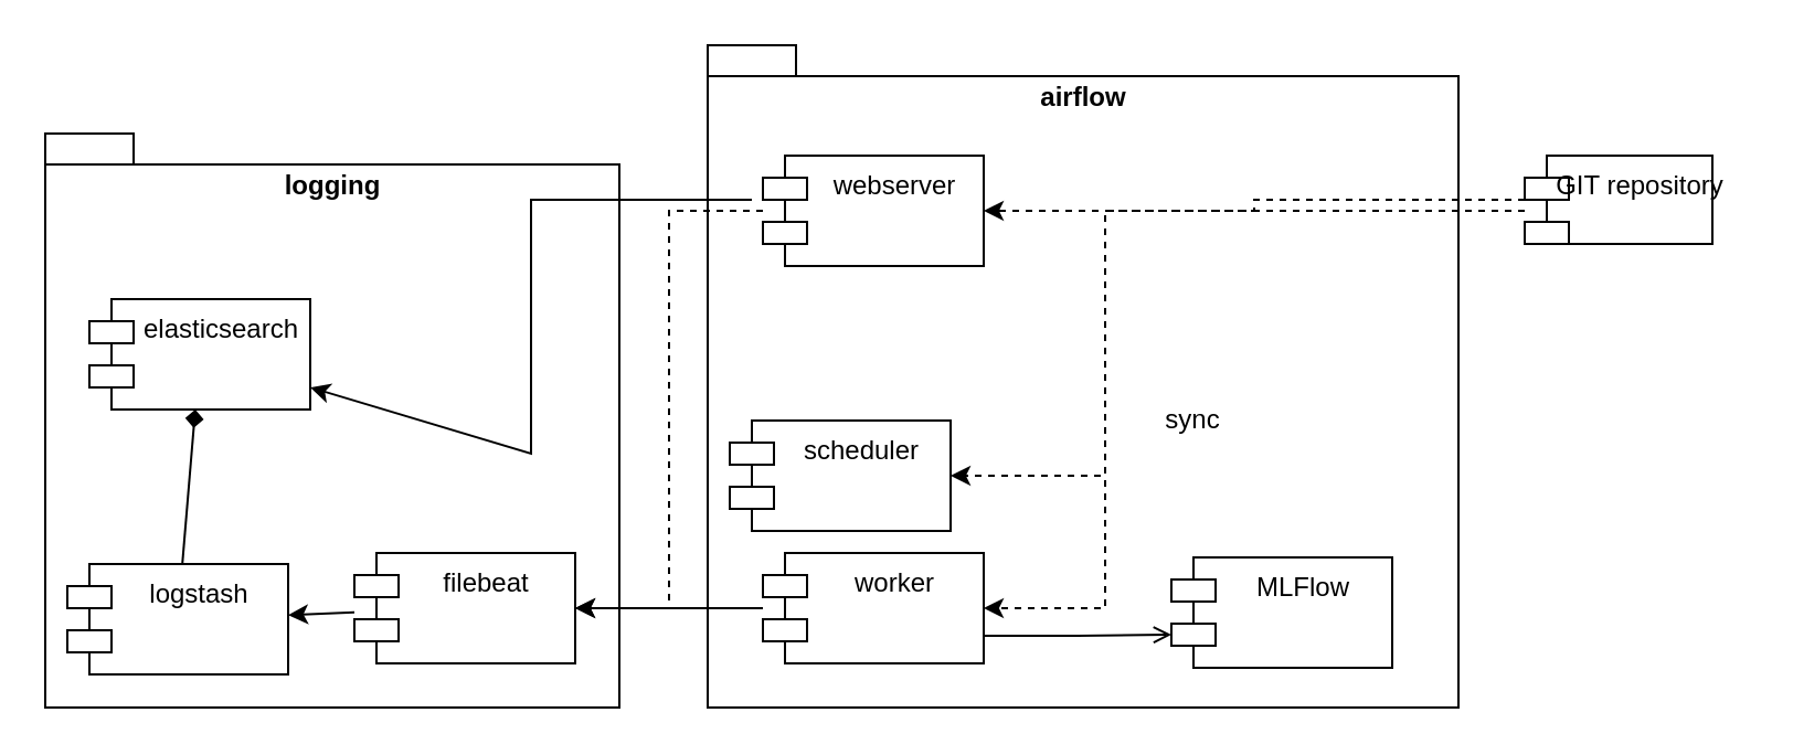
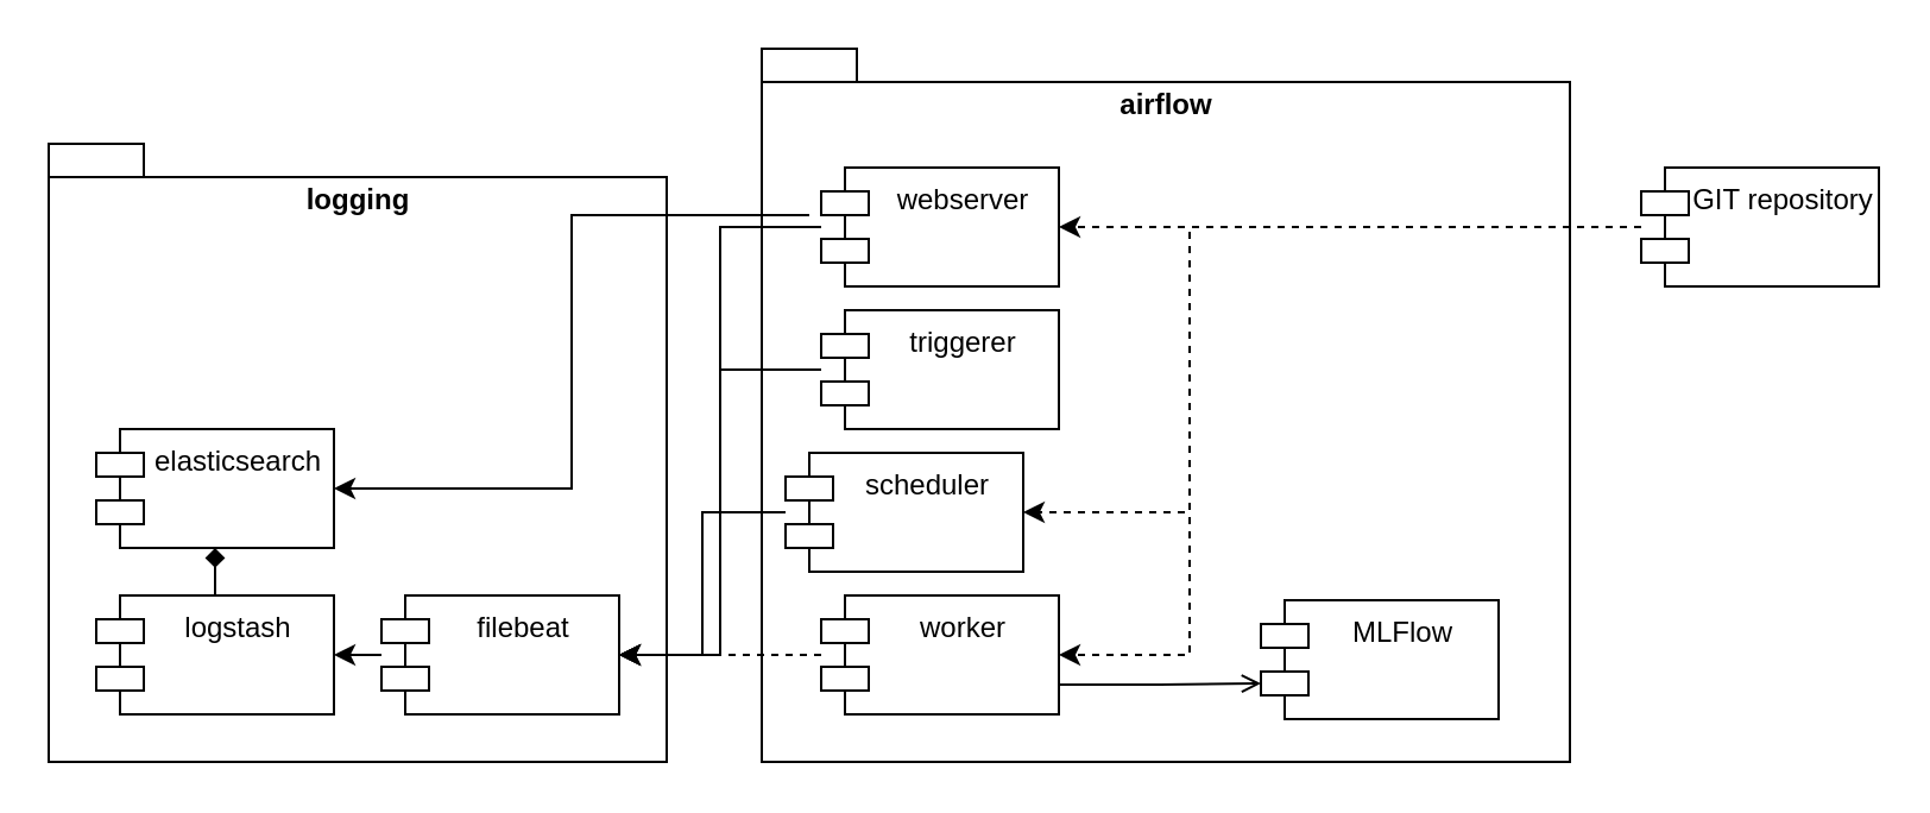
  <mxCell id="0" />
  <mxCell id="1" parent="0" />
  <mxCell id="2" value="logging" style="shape=folder;fontStyle=1;spacingTop=10;tabWidth=40;tabHeight=14;tabPosition=left;html=1;horizontal=1;verticalAlign=top;" parent="1" vertex="1"><mxGeometry x="20" y="60" width="260" height="260" as="geometry" /></mxCell>
  <mxCell id="3" value="filebeat" style="shape=module;align=left;spacingLeft=20;align=center;verticalAlign=top;" parent="1" vertex="1"><mxGeometry x="160" y="250" width="100" height="50" as="geometry" /></mxCell>
- <mxCell id="4" value="logstash" style="shape=module;align=left;spacingLeft=20;align=center;verticalAlign=top;" parent="1" vertex="1"><mxGeometry x="30" y="255" width="100" height="50" as="geometry" /></mxCell>
- <mxCell id="5" value="elasticsearch" style="shape=module;align=left;spacingLeft=20;align=center;verticalAlign=top;" parent="1" vertex="1"><mxGeometry x="40" y="135" width="100" height="50" as="geometry" /></mxCell>
+ <mxCell id="4" value="logstash" style="shape=module;align=left;spacingLeft=20;align=center;verticalAlign=top;" parent="1" vertex="1"><mxGeometry x="40" y="250" width="100" height="50" as="geometry" /></mxCell>
+ <mxCell id="5" value="elasticsearch" style="shape=module;align=left;spacingLeft=20;align=center;verticalAlign=top;" parent="1" vertex="1"><mxGeometry x="40" y="180" width="100" height="50" as="geometry" /></mxCell>
  <mxCell id="6" value="airflow" style="shape=folder;fontStyle=1;spacingTop=10;tabWidth=40;tabHeight=14;tabPosition=left;html=1;horizontal=1;verticalAlign=top;" parent="1" vertex="1"><mxGeometry x="320" y="20" width="340" height="300" as="geometry" /></mxCell>
+ <mxCell id="7" style="edgeStyle=orthogonalEdgeStyle;rounded=0;orthogonalLoop=1;jettySize=auto;html=1;entryX=1;entryY=0.5;entryDx=0;entryDy=0;" parent="1" source="8" target="3" edge="1"><mxGeometry relative="1" as="geometry" /></mxCell>
  <mxCell id="8" value="scheduler" style="shape=module;align=left;spacingLeft=20;align=center;verticalAlign=top;" parent="1" vertex="1"><mxGeometry x="330" y="190" width="100" height="50" as="geometry" /></mxCell>
- <mxCell id="11" style="edgeStyle=orthogonalEdgeStyle;rounded=0;orthogonalLoop=1;jettySize=auto;html=1;entryX=1;entryY=0.5;entryDx=0;entryDy=0;" parent="1" source="13" target="3" edge="1"><mxGeometry relative="1" as="geometry" /></mxCell>
+ <mxCell id="9" style="edgeStyle=orthogonalEdgeStyle;rounded=0;orthogonalLoop=1;jettySize=auto;html=1;entryX=1;entryY=0.5;entryDx=0;entryDy=0;" parent="1" source="10" target="3" edge="1"><mxGeometry relative="1" as="geometry" /></mxCell>
+ <mxCell id="10" value="triggerer" style="shape=module;align=left;spacingLeft=20;align=center;verticalAlign=top;" parent="1" vertex="1"><mxGeometry x="345" y="130" width="100" height="50" as="geometry" /></mxCell>
+ <mxCell id="11" style="edgeStyle=orthogonalEdgeStyle;rounded=0;orthogonalLoop=1;jettySize=auto;html=1;entryX=1;entryY=0.5;entryDx=0;entryDy=0;dashed=1;" parent="1" source="13" target="3" edge="1"><mxGeometry relative="1" as="geometry" /></mxCell>
  <mxCell id="12" style="edgeStyle=orthogonalEdgeStyle;rounded=0;orthogonalLoop=1;jettySize=auto;html=1;entryX=0;entryY=0;entryDx=0;entryDy=35;entryPerimeter=0;exitX=1;exitY=0.75;exitDx=0;exitDy=0;endArrow=open;" edge="1" parent="1" source="13" target="24"><mxGeometry relative="1" as="geometry" /></mxCell>
  <mxCell id="13" value="worker" style="shape=module;align=left;spacingLeft=20;align=center;verticalAlign=top;" parent="1" vertex="1"><mxGeometry x="345" y="250" width="100" height="50" as="geometry" /></mxCell>
- <mxCell id="14" style="edgeStyle=orthogonalEdgeStyle;rounded=0;orthogonalLoop=1;jettySize=auto;html=1;entryX=1;entryY=0.5;entryDx=0;entryDy=0;dashed=1;" parent="1" source="15" target="3" edge="1"><mxGeometry relative="1" as="geometry" /></mxCell>
+ <mxCell id="14" style="edgeStyle=orthogonalEdgeStyle;rounded=0;orthogonalLoop=1;jettySize=auto;html=1;entryX=1;entryY=0.5;entryDx=0;entryDy=0;" parent="1" source="15" target="3" edge="1"><mxGeometry relative="1" as="geometry" /></mxCell>
  <mxCell id="15" value="webserver" style="shape=module;align=left;spacingLeft=20;align=center;verticalAlign=top;" parent="1" vertex="1"><mxGeometry x="345" y="70" width="100" height="50" as="geometry" /></mxCell>
  <mxCell id="16" value="" style="endArrow=classic;html=1;rounded=0;" parent="1" source="3" target="4" edge="1"><mxGeometry width="50" height="50" relative="1" as="geometry"><mxPoint x="320" y="290" as="sourcePoint" /><mxPoint x="370" y="240" as="targetPoint" /></mxGeometry></mxCell>
  <mxCell id="17" value="" style="endArrow=diamond;html=1;rounded=0;" parent="1" source="4" target="5" edge="1"><mxGeometry width="50" height="50" relative="1" as="geometry"><mxPoint x="320" y="290" as="sourcePoint" /><mxPoint x="370" y="240" as="targetPoint" /></mxGeometry></mxCell>
  <mxCell id="18" value="" style="endArrow=classic;html=1;rounded=0;" parent="1" target="5" edge="1"><mxGeometry width="50" height="50" relative="1" as="geometry"><mxPoint x="340" y="90" as="sourcePoint" /><mxPoint x="280" y="370" as="targetPoint" /><Array as="points"><mxPoint x="240" y="90" /><mxPoint x="240" y="205" /></Array></mxGeometry></mxCell>
  <mxCell id="19" style="edgeStyle=orthogonalEdgeStyle;rounded=0;orthogonalLoop=1;jettySize=auto;html=1;entryX=1;entryY=0.5;entryDx=0;entryDy=0;dashed=1;" parent="1" source="22" target="15" edge="1"><mxGeometry relative="1" as="geometry" /></mxCell>
  <mxCell id="20" style="edgeStyle=orthogonalEdgeStyle;rounded=0;orthogonalLoop=1;jettySize=auto;html=1;entryX=1;entryY=0.5;entryDx=0;entryDy=0;dashed=1;" parent="1" source="22" target="8" edge="1"><mxGeometry relative="1" as="geometry"><Array as="points"><mxPoint x="500" y="95" /><mxPoint x="500" y="215" /></Array></mxGeometry></mxCell>
  <mxCell id="21" style="edgeStyle=orthogonalEdgeStyle;rounded=0;orthogonalLoop=1;jettySize=auto;html=1;entryX=1;entryY=0.5;entryDx=0;entryDy=0;dashed=1;" parent="1" source="22" target="13" edge="1"><mxGeometry relative="1" as="geometry"><Array as="points"><mxPoint x="500" y="95" /><mxPoint x="500" y="275" /></Array></mxGeometry></mxCell>
- <mxCell id="22" value="GIT repository" style="shape=module;align=left;spacingLeft=20;align=center;verticalAlign=top;" parent="1" vertex="1"><mxGeometry x="690" y="70" width="85" height="40" as="geometry" /></mxCell>
- <mxCell id="23" value="sync" style="text;html=1;strokeColor=none;fillColor=none;align=center;verticalAlign=middle;whiteSpace=wrap;rounded=0;" parent="1" vertex="1"><mxGeometry x="510" y="175" width="60" height="30" as="geometry" /></mxCell>
+ <mxCell id="22" value="GIT repository" style="shape=module;align=left;spacingLeft=20;align=center;verticalAlign=top;" parent="1" vertex="1"><mxGeometry x="690" y="70" width="100" height="50" as="geometry" /></mxCell>
  <mxCell id="24" value="MLFlow" style="shape=module;align=left;spacingLeft=20;align=center;verticalAlign=top;" vertex="1" parent="1"><mxGeometry x="530" y="252" width="100" height="50" as="geometry" /></mxCell>
